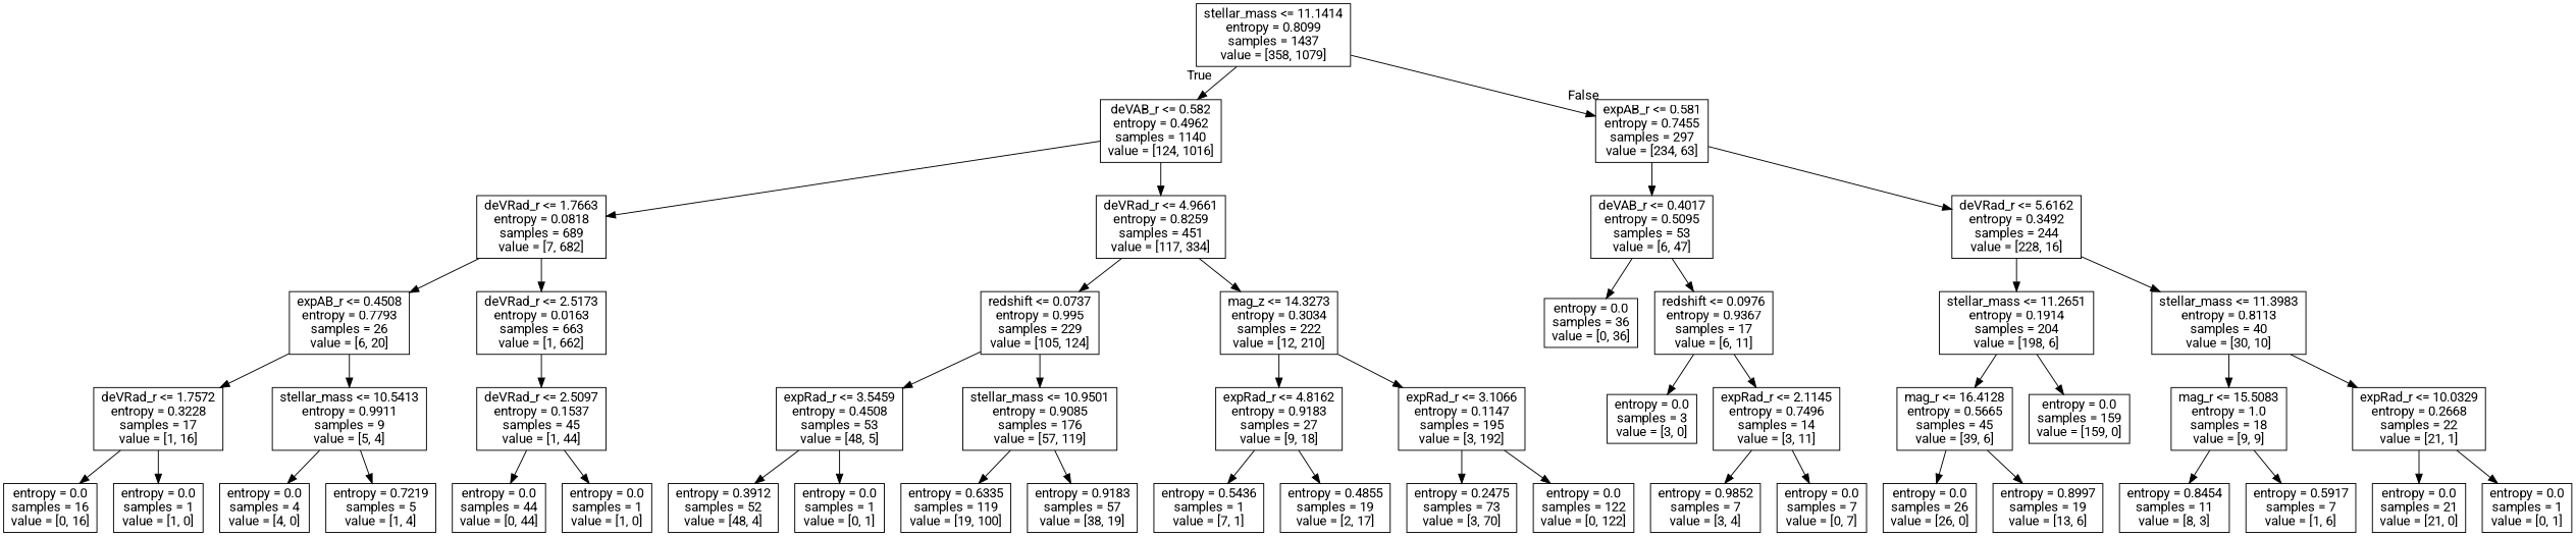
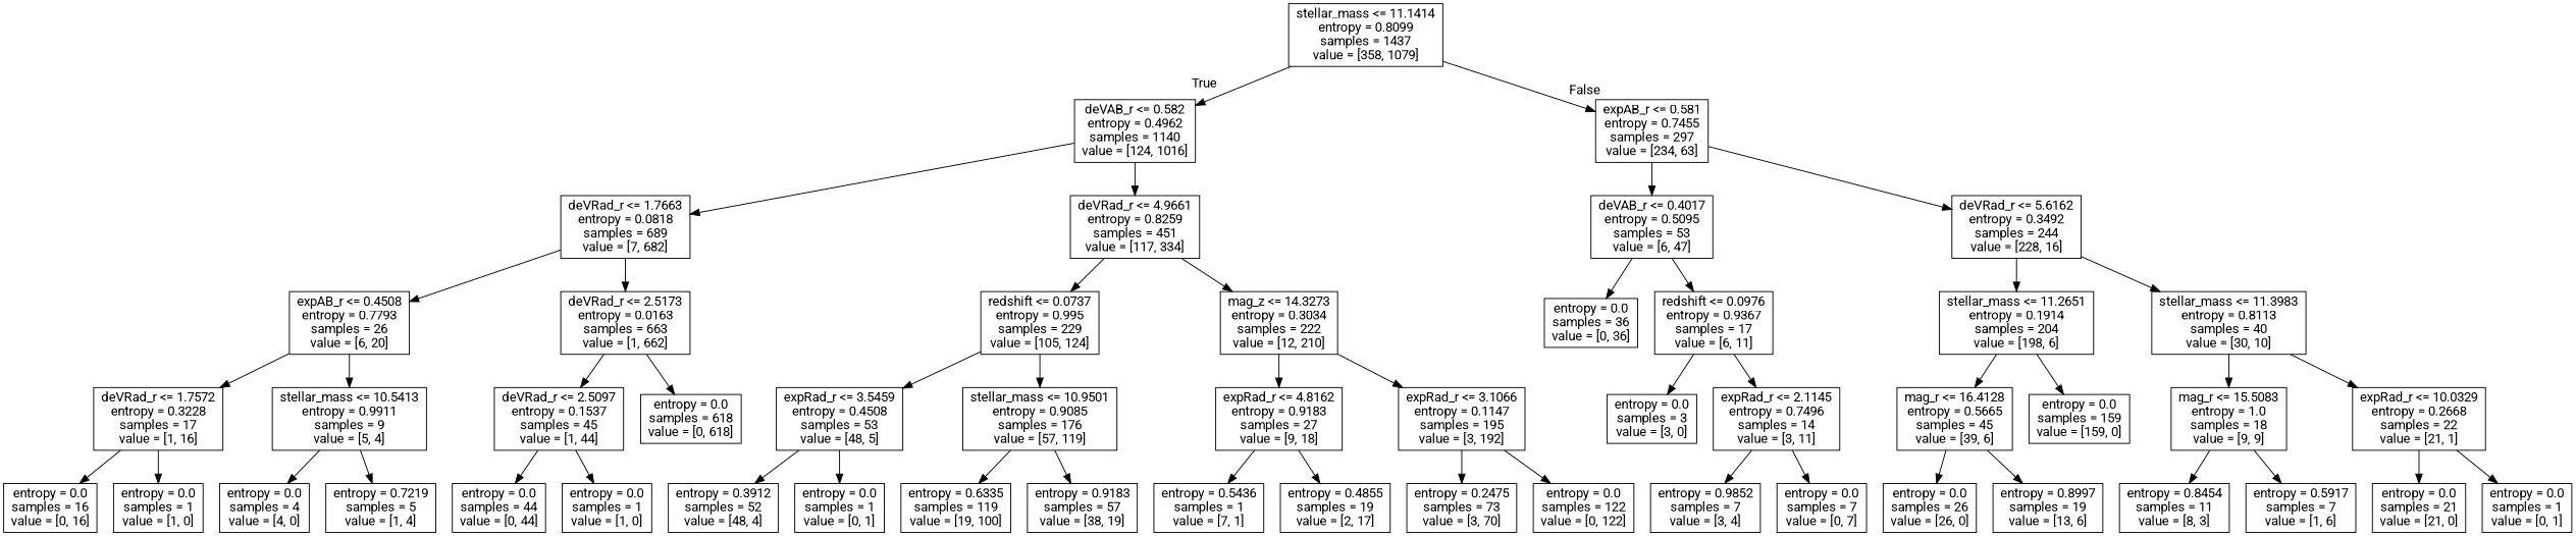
  digraph {
    fontname=Roboto
    node [fontname=Roboto shape=box]
    edge [fontname=Roboto]
    n1 [label="stellar_mass <= 11.1414\nentropy = 0.8099\nsamples = 1437\nvalue = [358, 1079]"]
    n2 [label="deVAB_r <= 0.582\nentropy = 0.4962\nsamples = 1140\nvalue = [124, 1016]"]
    n3 [label="expAB_r <= 0.581\nentropy = 0.7455\nsamples = 297\nvalue = [234, 63]"]
    n4 [label="deVRad_r <= 1.7663\nentropy = 0.0818\nsamples = 689\nvalue = [7, 682]"]
    n5 [label="deVRad_r <= 4.9661\nentropy = 0.8259\nsamples = 451\nvalue = [117, 334]"]
    n6 [label="deVAB_r <= 0.4017\nentropy = 0.5095\nsamples = 53\nvalue = [6, 47]"]
    n7 [label="deVRad_r <= 5.6162\nentropy = 0.3492\nsamples = 244\nvalue = [228, 16]"]
    n8 [label="expAB_r <= 0.4508\nentropy = 0.7793\nsamples = 26\nvalue = [6, 20]"]
    n9 [label="deVRad_r <= 2.5173\nentropy = 0.0163\nsamples = 663\nvalue = [1, 662]"]
    n10 [label="redshift <= 0.0737\nentropy = 0.995\nsamples = 229\nvalue = [105, 124]"]
    n11 [label="mag_z <= 14.3273\nentropy = 0.3034\nsamples = 222\nvalue = [12, 210]"]
    n12 [label="deVRad_r <= 1.7572\nentropy = 0.3228\nsamples = 17\nvalue = [1, 16]"]
    n13 [label="stellar_mass <= 10.5413\nentropy = 0.9911\nsamples = 9\nvalue = [5, 4]"]
    n14 [label="deVRad_r <= 2.5097\nentropy = 0.1537\nsamples = 45\nvalue = [1, 44]"]
+   n15 [label="entropy = 0.0\nsamples = 618\nvalue = [0, 618]"]
    n16 [label="entropy = 0.0\nsamples = 16\nvalue = [0, 16]"]
    n17 [label="entropy = 0.0\nsamples = 1\nvalue = [1, 0]"]
    n18 [label="entropy = 0.0\nsamples = 4\nvalue = [4, 0]"]
    n19 [label="entropy = 0.7219\nsamples = 5\nvalue = [1, 4]"]
    n20 [label="entropy = 0.0\nsamples = 44\nvalue = [0, 44]"]
    n21 [label="entropy = 0.0\nsamples = 1\nvalue = [1, 0]"]
    n22 [label="expRad_r <= 3.5459\nentropy = 0.4508\nsamples = 53\nvalue = [48, 5]"]
    n23 [label="stellar_mass <= 10.9501\nentropy = 0.9085\nsamples = 176\nvalue = [57, 119]"]
    n24 [label="expRad_r <= 4.8162\nentropy = 0.9183\nsamples = 27\nvalue = [9, 18]"]
    n25 [label="expRad_r <= 3.1066\nentropy = 0.1147\nsamples = 195\nvalue = [3, 192]"]
    n26 [label="entropy = 0.3912\nsamples = 52\nvalue = [48, 4]"]
    n27 [label="entropy = 0.0\nsamples = 1\nvalue = [0, 1]"]
    n28 [label="entropy = 0.6335\nsamples = 119\nvalue = [19, 100]"]
    n29 [label="entropy = 0.9183\nsamples = 57\nvalue = [38, 19]"]
    n30 [label="entropy = 0.5436\nsamples = 1\nvalue = [7, 1]"]
    n31 [label="entropy = 0.4855\nsamples = 19\nvalue = [2, 17]"]
    n32 [label="entropy = 0.2475\nsamples = 73\nvalue = [3, 70]"]
    n33 [label="entropy = 0.0\nsamples = 122\nvalue = [0, 122]"]
    n34 [label="entropy = 0.0\nsamples = 36\nvalue = [0, 36]"]
    n35 [label="redshift <= 0.0976\nentropy = 0.9367\nsamples = 17\nvalue = [6, 11]"]
    n36 [label="stellar_mass <= 11.2651\nentropy = 0.1914\nsamples = 204\nvalue = [198, 6]"]
    n37 [label="stellar_mass <= 11.3983\nentropy = 0.8113\nsamples = 40\nvalue = [30, 10]"]
    n38 [label="entropy = 0.0\nsamples = 3\nvalue = [3, 0]"]
    n39 [label="expRad_r <= 2.1145\nentropy = 0.7496\nsamples = 14\nvalue = [3, 11]"]
    n40 [label="entropy = 0.9852\nsamples = 7\nvalue = [3, 4]"]
    n41 [label="entropy = 0.0\nsamples = 7\nvalue = [0, 7]"]
    n42 [label="mag_r <= 16.4128\nentropy = 0.5665\nsamples = 45\nvalue = [39, 6]"]
    n43 [label="entropy = 0.0\nsamples = 159\nvalue = [159, 0]"]
    n44 [label="mag_r <= 15.5083\nentropy = 1.0\nsamples = 18\nvalue = [9, 9]"]
    n45 [label="expRad_r <= 10.0329\nentropy = 0.2668\nsamples = 22\nvalue = [21, 1]"]
    n46 [label="entropy = 0.0\nsamples = 26\nvalue = [26, 0]"]
    n47 [label="entropy = 0.8997\nsamples = 19\nvalue = [13, 6]"]
    n48 [label="entropy = 0.8454\nsamples = 11\nvalue = [8, 3]"]
    n49 [label="entropy = 0.5917\nsamples = 7\nvalue = [1, 6]"]
    n50 [label="entropy = 0.0\nsamples = 21\nvalue = [21, 0]"]
    n51 [label="entropy = 0.0\nsamples = 1\nvalue = [0, 1]"]
    n1 -> n2 [headlabel=True labelangle=45 labeldistance=2.5]
    n1 -> n3 [headlabel=False labelangle=-45 labeldistance=2.5]
    n2 -> n4
    n2 -> n5
    n3 -> n6
    n3 -> n7
    n4 -> n8
    n4 -> n9
    n5 -> n10
    n5 -> n11
    n6 -> n34
    n6 -> n35
    n7 -> n36
    n7 -> n37
    n8 -> n12
    n8 -> n13
    n9 -> n14
+   n9 -> n15
    n10 -> n22
    n10 -> n23
    n11 -> n24
    n11 -> n25
    n12 -> n16
    n12 -> n17
    n13 -> n18
    n13 -> n19
    n14 -> n20
    n14 -> n21
    n22 -> n26
    n22 -> n27
    n23 -> n28
    n23 -> n29
    n24 -> n30
    n24 -> n31
    n25 -> n32
    n25 -> n33
    n35 -> n38
    n35 -> n39
    n36 -> n42
    n36 -> n43
    n37 -> n44
    n37 -> n45
    n39 -> n40
    n39 -> n41
    n42 -> n46
    n42 -> n47
    n44 -> n48
    n44 -> n49
    n45 -> n50
    n45 -> n51
  }
